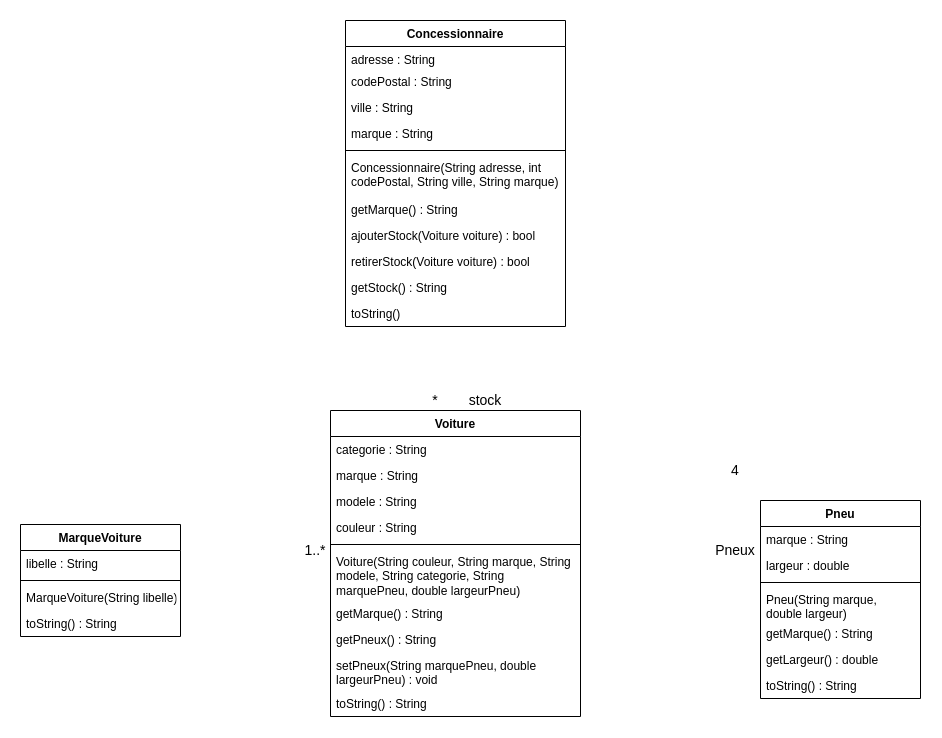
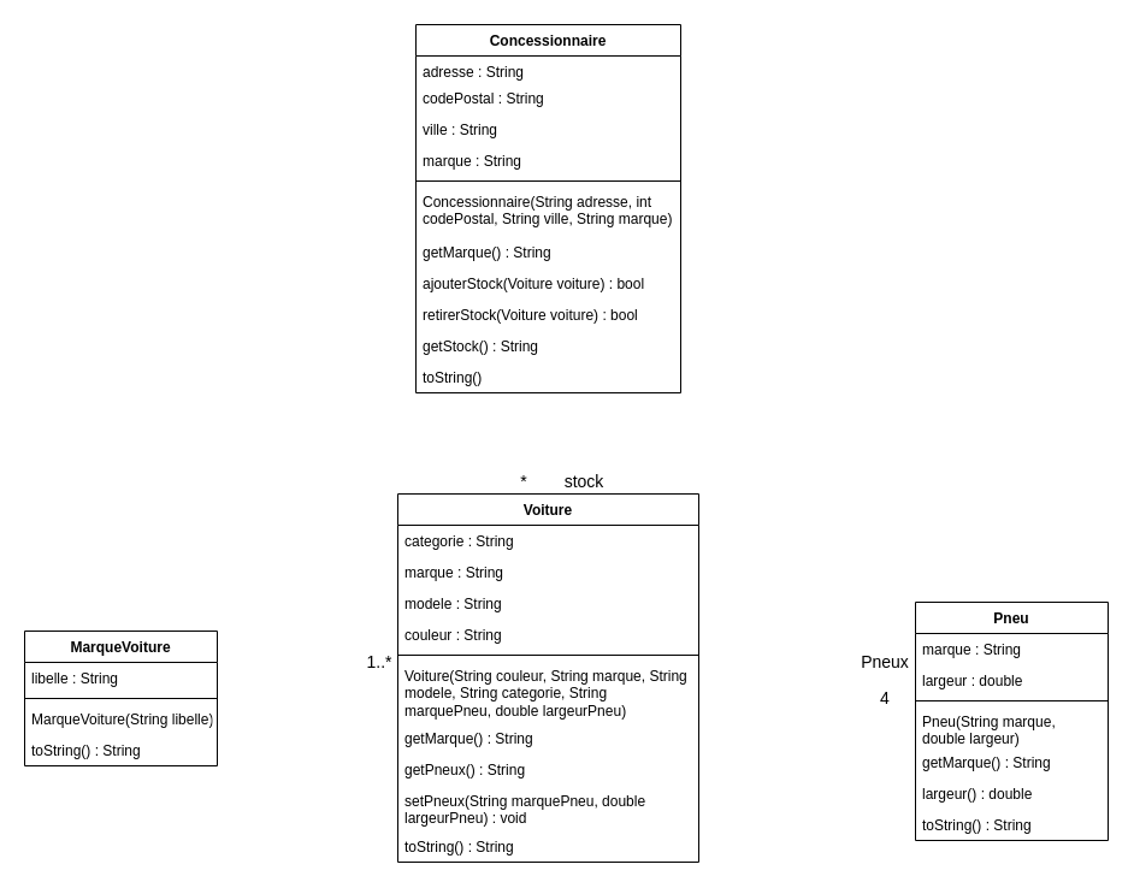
  <mxCell id="0" />
  <mxCell id="1" parent="0" />
  <mxCell id="2" value="Pneu" style="swimlane;fontStyle=1;align=center;verticalAlign=top;childLayout=stackLayout;horizontal=1;startSize=26;horizontalStack=0;resizeParent=1;resizeParentMax=0;resizeLast=0;collapsible=1;marginBottom=0;" parent="1" vertex="1"><mxGeometry x="760" y="500" width="160" height="198" as="geometry"><mxRectangle x="60" y="130" width="90" height="26" as="alternateBounds" /></mxGeometry></mxCell>
  <mxCell id="3" value="marque : String" style="text;strokeColor=none;fillColor=none;align=left;verticalAlign=top;spacingLeft=4;spacingRight=4;overflow=hidden;rotatable=0;points=[[0,0.5],[1,0.5]];portConstraint=eastwest;" parent="2" vertex="1"><mxGeometry y="26" width="160" height="26" as="geometry" /></mxCell>
  <mxCell id="4" value="largeur : double" style="text;strokeColor=none;fillColor=none;align=left;verticalAlign=top;spacingLeft=4;spacingRight=4;overflow=hidden;rotatable=0;points=[[0,0.5],[1,0.5]];portConstraint=eastwest;" parent="2" vertex="1"><mxGeometry y="52" width="160" height="26" as="geometry" /></mxCell>
  <mxCell id="5" value="" style="line;strokeWidth=1;fillColor=none;align=left;verticalAlign=middle;spacingTop=-1;spacingLeft=3;spacingRight=3;rotatable=0;labelPosition=right;points=[];portConstraint=eastwest;" parent="2" vertex="1"><mxGeometry y="78" width="160" height="8" as="geometry" /></mxCell>
  <mxCell id="6" value="Pneu(String marque, double largeur)" style="text;strokeColor=none;fillColor=none;align=left;verticalAlign=top;spacingLeft=4;spacingRight=4;overflow=hidden;rotatable=0;points=[[0,0.5],[1,0.5]];portConstraint=eastwest;whiteSpace=wrap;" vertex="1" parent="2"><mxGeometry y="86" width="160" height="34" as="geometry" /></mxCell>
  <mxCell id="7" value="getMarque() : String&#10;" style="text;strokeColor=none;fillColor=none;align=left;verticalAlign=top;spacingLeft=4;spacingRight=4;overflow=hidden;rotatable=0;points=[[0,0.5],[1,0.5]];portConstraint=eastwest;" vertex="1" parent="2"><mxGeometry y="120" width="160" height="26" as="geometry" /></mxCell>
- <mxCell id="8" value="getLargeur() : double&#10;" style="text;strokeColor=none;fillColor=none;align=left;verticalAlign=top;spacingLeft=4;spacingRight=4;overflow=hidden;rotatable=0;points=[[0,0.5],[1,0.5]];portConstraint=eastwest;" vertex="1" parent="2"><mxGeometry y="146" width="160" height="26" as="geometry" /></mxCell>
+ <mxCell id="8" value="largeur() : double&#10;" style="text;strokeColor=none;fillColor=none;align=left;verticalAlign=top;spacingLeft=4;spacingRight=4;overflow=hidden;rotatable=0;points=[[0,0.5],[1,0.5]];portConstraint=eastwest;" vertex="1" parent="2"><mxGeometry y="146" width="160" height="26" as="geometry" /></mxCell>
  <mxCell id="9" value="toString() : String" style="text;strokeColor=none;fillColor=none;align=left;verticalAlign=top;spacingLeft=4;spacingRight=4;overflow=hidden;rotatable=0;points=[[0,0.5],[1,0.5]];portConstraint=eastwest;" vertex="1" parent="2"><mxGeometry y="172" width="160" height="26" as="geometry" /></mxCell>
  <mxCell id="10" value="Voiture" style="swimlane;fontStyle=1;align=center;verticalAlign=top;childLayout=stackLayout;horizontal=1;startSize=26;horizontalStack=0;resizeParent=1;resizeParentMax=0;resizeLast=0;collapsible=1;marginBottom=0;" vertex="1" parent="1"><mxGeometry x="330" y="410" width="250" height="306" as="geometry"><mxRectangle x="60" y="130" width="90" height="26" as="alternateBounds" /></mxGeometry></mxCell>
  <mxCell id="11" value="categorie : String" style="text;strokeColor=none;fillColor=none;align=left;verticalAlign=top;spacingLeft=4;spacingRight=4;overflow=hidden;rotatable=0;points=[[0,0.5],[1,0.5]];portConstraint=eastwest;" vertex="1" parent="10"><mxGeometry y="26" width="250" height="26" as="geometry" /></mxCell>
  <mxCell id="12" value="marque : String" style="text;strokeColor=none;fillColor=none;align=left;verticalAlign=top;spacingLeft=4;spacingRight=4;overflow=hidden;rotatable=0;points=[[0,0.5],[1,0.5]];portConstraint=eastwest;" vertex="1" parent="10"><mxGeometry y="52" width="250" height="26" as="geometry" /></mxCell>
  <mxCell id="13" value="modele : String" style="text;strokeColor=none;fillColor=none;align=left;verticalAlign=top;spacingLeft=4;spacingRight=4;overflow=hidden;rotatable=0;points=[[0,0.5],[1,0.5]];portConstraint=eastwest;" vertex="1" parent="10"><mxGeometry y="78" width="250" height="26" as="geometry" /></mxCell>
  <mxCell id="14" value="couleur : String" style="text;strokeColor=none;fillColor=none;align=left;verticalAlign=top;spacingLeft=4;spacingRight=4;overflow=hidden;rotatable=0;points=[[0,0.5],[1,0.5]];portConstraint=eastwest;" vertex="1" parent="10"><mxGeometry y="104" width="250" height="26" as="geometry" /></mxCell>
  <mxCell id="15" value="" style="line;strokeWidth=1;fillColor=none;align=left;verticalAlign=middle;spacingTop=-1;spacingLeft=3;spacingRight=3;rotatable=0;labelPosition=right;points=[];portConstraint=eastwest;" vertex="1" parent="10"><mxGeometry y="130" width="250" height="8" as="geometry" /></mxCell>
  <mxCell id="16" value="Voiture(String couleur, String marque, String modele, String categorie, String marquePneu, double largeurPneu)" style="text;strokeColor=none;fillColor=none;align=left;verticalAlign=top;spacingLeft=4;spacingRight=4;overflow=hidden;rotatable=0;points=[[0,0.5],[1,0.5]];portConstraint=eastwest;whiteSpace=wrap;" vertex="1" parent="10"><mxGeometry y="138" width="250" height="52" as="geometry" /></mxCell>
  <mxCell id="17" value="getMarque() : String&#10;" style="text;strokeColor=none;fillColor=none;align=left;verticalAlign=top;spacingLeft=4;spacingRight=4;overflow=hidden;rotatable=0;points=[[0,0.5],[1,0.5]];portConstraint=eastwest;" vertex="1" parent="10"><mxGeometry y="190" width="250" height="26" as="geometry" /></mxCell>
  <mxCell id="18" value="getPneux() : String&#10;" style="text;strokeColor=none;fillColor=none;align=left;verticalAlign=top;spacingLeft=4;spacingRight=4;overflow=hidden;rotatable=0;points=[[0,0.5],[1,0.5]];portConstraint=eastwest;" vertex="1" parent="10"><mxGeometry y="216" width="250" height="26" as="geometry" /></mxCell>
  <mxCell id="19" value="setPneux(String marquePneu, double largeurPneu) : void" style="text;strokeColor=none;fillColor=none;align=left;verticalAlign=top;spacingLeft=4;spacingRight=4;overflow=hidden;rotatable=0;points=[[0,0.5],[1,0.5]];portConstraint=eastwest;whiteSpace=wrap;" vertex="1" parent="10"><mxGeometry y="242" width="250" height="38" as="geometry" /></mxCell>
  <mxCell id="20" value="toString() : String" style="text;strokeColor=none;fillColor=none;align=left;verticalAlign=top;spacingLeft=4;spacingRight=4;overflow=hidden;rotatable=0;points=[[0,0.5],[1,0.5]];portConstraint=eastwest;" vertex="1" parent="10"><mxGeometry y="280" width="250" height="26" as="geometry" /></mxCell>
  <mxCell id="21" value="Concessionnaire" style="swimlane;fontStyle=1;align=center;verticalAlign=top;childLayout=stackLayout;horizontal=1;startSize=26;horizontalStack=0;resizeParent=1;resizeParentMax=0;resizeLast=0;collapsible=1;marginBottom=0;" vertex="1" parent="1"><mxGeometry x="345" y="20" width="220" height="306" as="geometry"><mxRectangle x="60" y="130" width="90" height="26" as="alternateBounds" /></mxGeometry></mxCell>
  <mxCell id="22" value="adresse : String" style="text;strokeColor=none;fillColor=none;align=left;verticalAlign=top;spacingLeft=4;spacingRight=4;overflow=hidden;rotatable=0;points=[[0,0.5],[1,0.5]];portConstraint=eastwest;" vertex="1" parent="21"><mxGeometry y="26" width="220" height="22" as="geometry" /></mxCell>
  <mxCell id="23" value="codePostal : String" style="text;strokeColor=none;fillColor=none;align=left;verticalAlign=top;spacingLeft=4;spacingRight=4;overflow=hidden;rotatable=0;points=[[0,0.5],[1,0.5]];portConstraint=eastwest;" vertex="1" parent="21"><mxGeometry y="48" width="220" height="26" as="geometry" /></mxCell>
  <mxCell id="24" value="ville : String" style="text;strokeColor=none;fillColor=none;align=left;verticalAlign=top;spacingLeft=4;spacingRight=4;overflow=hidden;rotatable=0;points=[[0,0.5],[1,0.5]];portConstraint=eastwest;" vertex="1" parent="21"><mxGeometry y="74" width="220" height="26" as="geometry" /></mxCell>
  <mxCell id="25" value="marque : String" style="text;strokeColor=none;fillColor=none;align=left;verticalAlign=top;spacingLeft=4;spacingRight=4;overflow=hidden;rotatable=0;points=[[0,0.5],[1,0.5]];portConstraint=eastwest;" vertex="1" parent="21"><mxGeometry y="100" width="220" height="26" as="geometry" /></mxCell>
  <mxCell id="26" value="" style="line;strokeWidth=1;fillColor=none;align=left;verticalAlign=middle;spacingTop=-1;spacingLeft=3;spacingRight=3;rotatable=0;labelPosition=right;points=[];portConstraint=eastwest;" vertex="1" parent="21"><mxGeometry y="126" width="220" height="8" as="geometry" /></mxCell>
  <mxCell id="27" value="Concessionnaire(String adresse, int codePostal, String ville, String marque)" style="text;strokeColor=none;fillColor=none;align=left;verticalAlign=top;spacingLeft=4;spacingRight=4;overflow=hidden;rotatable=0;points=[[0,0.5],[1,0.5]];portConstraint=eastwest;whiteSpace=wrap;" vertex="1" parent="21"><mxGeometry y="134" width="220" height="42" as="geometry" /></mxCell>
  <mxCell id="28" value="getMarque() : String&#10;" style="text;strokeColor=none;fillColor=none;align=left;verticalAlign=top;spacingLeft=4;spacingRight=4;overflow=hidden;rotatable=0;points=[[0,0.5],[1,0.5]];portConstraint=eastwest;" vertex="1" parent="21"><mxGeometry y="176" width="220" height="26" as="geometry" /></mxCell>
  <mxCell id="29" value="ajouterStock(Voiture voiture) : bool&#10;" style="text;strokeColor=none;fillColor=none;align=left;verticalAlign=top;spacingLeft=4;spacingRight=4;overflow=hidden;rotatable=0;points=[[0,0.5],[1,0.5]];portConstraint=eastwest;" vertex="1" parent="21"><mxGeometry y="202" width="220" height="26" as="geometry" /></mxCell>
  <mxCell id="30" value="retirerStock(Voiture voiture) : bool&#10;" style="text;strokeColor=none;fillColor=none;align=left;verticalAlign=top;spacingLeft=4;spacingRight=4;overflow=hidden;rotatable=0;points=[[0,0.5],[1,0.5]];portConstraint=eastwest;" vertex="1" parent="21"><mxGeometry y="228" width="220" height="26" as="geometry" /></mxCell>
  <mxCell id="31" value="getStock() : String&#10;" style="text;strokeColor=none;fillColor=none;align=left;verticalAlign=top;spacingLeft=4;spacingRight=4;overflow=hidden;rotatable=0;points=[[0,0.5],[1,0.5]];portConstraint=eastwest;" vertex="1" parent="21"><mxGeometry y="254" width="220" height="26" as="geometry" /></mxCell>
  <mxCell id="32" value="toString()" style="text;strokeColor=none;fillColor=none;align=left;verticalAlign=top;spacingLeft=4;spacingRight=4;overflow=hidden;rotatable=0;points=[[0,0.5],[1,0.5]];portConstraint=eastwest;" vertex="1" parent="21"><mxGeometry y="280" width="220" height="26" as="geometry" /></mxCell>
- <mxCell id="33" value="4" style="text;html=1;strokeColor=none;fillColor=none;align=center;verticalAlign=middle;whiteSpace=wrap;rounded=0;fontSize=14;" vertex="1" parent="1"><mxGeometry x="720" y="460" width="30" height="20" as="geometry" /></mxCell>
+ <mxCell id="33" value="4" style="text;html=1;strokeColor=none;fillColor=none;align=center;verticalAlign=middle;whiteSpace=wrap;rounded=0;fontSize=14;" vertex="1" parent="1"><mxGeometry x="720" y="570" width="30" height="20" as="geometry" /></mxCell>
  <mxCell id="34" value="*" style="text;html=1;strokeColor=none;fillColor=none;align=center;verticalAlign=middle;whiteSpace=wrap;rounded=0;fontSize=14;" vertex="1" parent="1"><mxGeometry x="420" y="390" width="30" height="20" as="geometry" /></mxCell>
  <mxCell id="35" value="stock" style="text;html=1;strokeColor=none;fillColor=none;align=center;verticalAlign=middle;whiteSpace=wrap;rounded=0;fontSize=14;" vertex="1" parent="1"><mxGeometry x="470" y="390" width="30" height="20" as="geometry" /></mxCell>
  <mxCell id="36" value="Pneux" style="text;html=1;strokeColor=none;fillColor=none;align=center;verticalAlign=middle;whiteSpace=wrap;rounded=0;fontSize=14;" vertex="1" parent="1"><mxGeometry x="720" y="540" width="30" height="20" as="geometry" /></mxCell>
  <mxCell id="37" value="MarqueVoiture" style="swimlane;fontStyle=1;align=center;verticalAlign=top;childLayout=stackLayout;horizontal=1;startSize=26;horizontalStack=0;resizeParent=1;resizeParentMax=0;resizeLast=0;collapsible=1;marginBottom=0;" vertex="1" parent="1"><mxGeometry x="20" y="524" width="160" height="112" as="geometry"><mxRectangle x="60" y="130" width="90" height="26" as="alternateBounds" /></mxGeometry></mxCell>
  <mxCell id="38" value="libelle : String" style="text;strokeColor=none;fillColor=none;align=left;verticalAlign=top;spacingLeft=4;spacingRight=4;overflow=hidden;rotatable=0;points=[[0,0.5],[1,0.5]];portConstraint=eastwest;" vertex="1" parent="37"><mxGeometry y="26" width="160" height="26" as="geometry" /></mxCell>
  <mxCell id="39" value="" style="line;strokeWidth=1;fillColor=none;align=left;verticalAlign=middle;spacingTop=-1;spacingLeft=3;spacingRight=3;rotatable=0;labelPosition=right;points=[];portConstraint=eastwest;" vertex="1" parent="37"><mxGeometry y="52" width="160" height="8" as="geometry" /></mxCell>
  <mxCell id="40" value="MarqueVoiture(String libelle)" style="text;strokeColor=none;fillColor=none;align=left;verticalAlign=top;spacingLeft=4;spacingRight=4;overflow=hidden;rotatable=0;points=[[0,0.5],[1,0.5]];portConstraint=eastwest;" vertex="1" parent="37"><mxGeometry y="60" width="160" height="26" as="geometry" /></mxCell>
  <mxCell id="41" value="toString() : String" style="text;strokeColor=none;fillColor=none;align=left;verticalAlign=top;spacingLeft=4;spacingRight=4;overflow=hidden;rotatable=0;points=[[0,0.5],[1,0.5]];portConstraint=eastwest;" vertex="1" parent="37"><mxGeometry y="86" width="160" height="26" as="geometry" /></mxCell>
  <mxCell id="42" value="1..*" style="text;html=1;strokeColor=none;fillColor=none;align=center;verticalAlign=middle;whiteSpace=wrap;rounded=0;fontSize=14;" vertex="1" parent="1"><mxGeometry x="300" y="540" width="30" height="20" as="geometry" /></mxCell>
